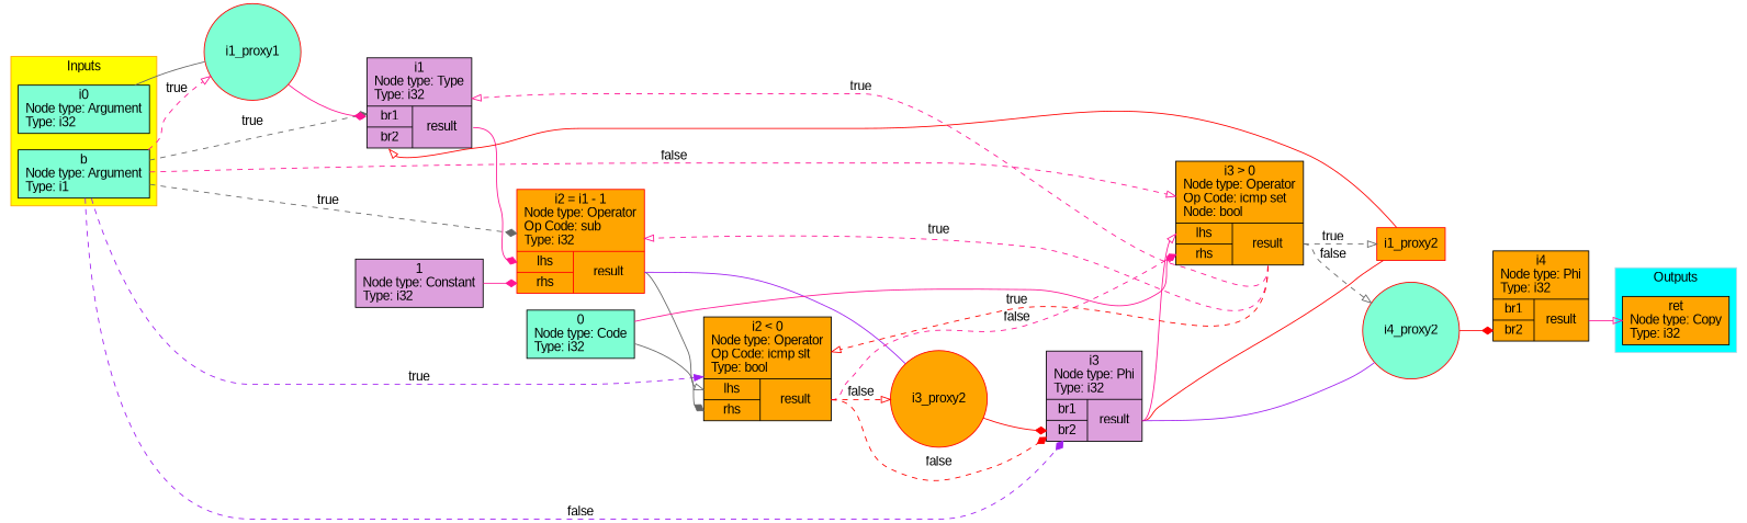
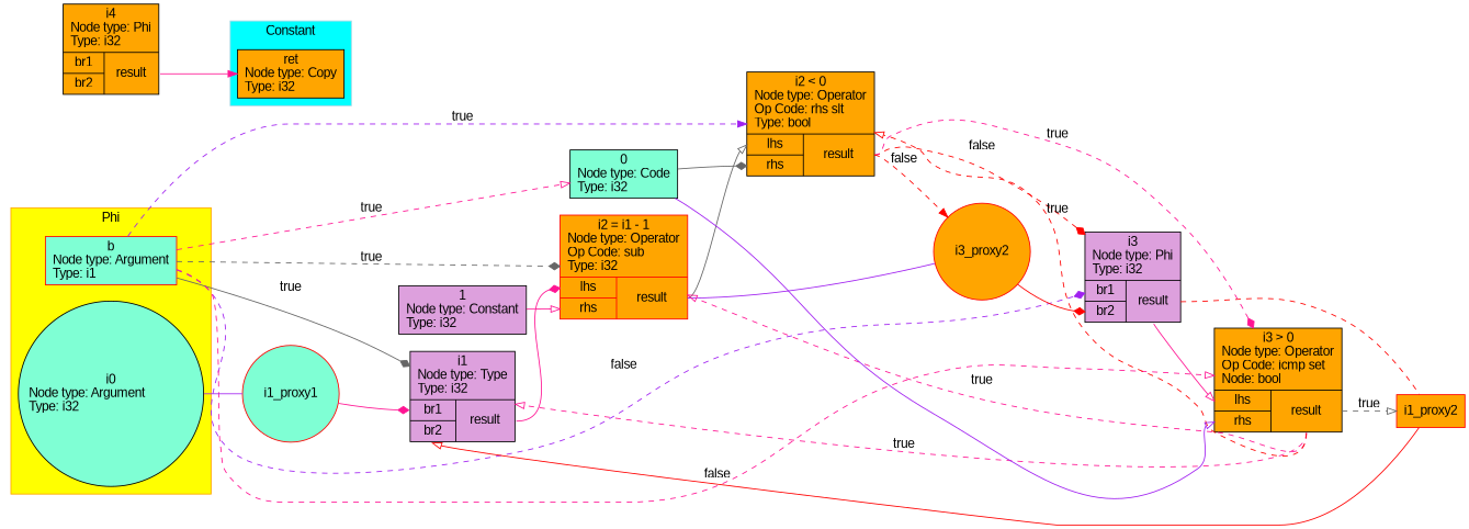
  digraph {
    fontname="Liberation Sans"
    rankdir=LR
    node [fillcolor=orange fontname="Liberation Sans" shape=box style=filled]
    edge [arrowhead=onormal color=deeppink fontname="Liberation Sans"]
-   n1 [fillcolor=aquamarine label="b\nNode type: Argument\lType: i1\l"]
-   n2 [fillcolor=aquamarine label="i0\nNode type: Argument\lType: i32\l"]
+   n1 [fillcolor=aquamarine label="b\nNode type: Argument\lType: i1\l" color=red]
+   n2 [fillcolor=aquamarine label="i0\nNode type: Argument\lType: i32\l" shape=circle]
    n3 [label="ret\nNode type: Copy\lType: i32\l"]
    n4 [fillcolor=plum label="i1\nNode type: Type\lType: i32\l|{{<i1_br1>br1|<i1_br2>br2}|<i1_result>result}" shape=record]
    n5 [fillcolor=plum label="i3\nNode type: Phi\lType: i32\l|{{<i3_br1>br1|<i3_br2>br2}|<i3_result>result}" shape=record]
    n6 [color=red label="i2 = i1 - 1\nNode type: Operator\lOp Code: sub\lType: i32\l|{{<i2_lhs>lhs|<i2_rhs>rhs}|<i2_result>result}" shape=record]
-   n7 [label="i2 \< 0\nNode type: Operator\lOp Code: icmp slt\lType: bool\l|{{<i2_icmp_lhs>lhs|<i2_icmp_rhs>rhs}|<i2_icmp_result>result}" shape=record]
+   n7 [label="i2 \< 0\nNode type: Operator\lOp Code: rhs slt\lType: bool\l|{{<i2_icmp_lhs>lhs|<i2_icmp_rhs>rhs}|<i2_icmp_result>result}" shape=record]
    n8 [label="i3 \> 0\nNode type: Operator\lOp Code: icmp set\lNode: bool\l|{{<i3_icmp_lhs>lhs|<i3_icmp_rhs>rhs}|<i3_icmp_result>result}" shape=record]
    i1_proxy1 [color=red fillcolor=aquamarine shape=circle width=0.05]
    i1_proxy2 [color=red width=0.05]
-   i4_proxy2 [color=red fillcolor=aquamarine shape=circle width=0.05]
    i3_proxy2 [color=red shape=circle width=0.05]
    n13 [fillcolor=plum label="1\nNode type: Constant\lType: i32\l"]
    n14 [fillcolor=aquamarine label="0\nNode type: Code\lType: i32\l"]
    n15 [label="i4\nNode type: Phi\lType: i32\l|{{<i4_br1>br1|<i4_br2>br2}|<i4_result>result}" shape=record]
    subgraph cluster_1 {
      color=orange
      fillcolor=yellow
-     label=Inputs
+     label=Phi
      style=filled
      n1
      n2
    }
    subgraph cluster_2 {
      color=lightblue
      fillcolor=cyan
-     label=Outputs
+     label=Constant
      style=filled
      n3
    }
-   n1 -> n4 [arrowhead=diamond color=gray40 label=true style=dashed]
+   n1 -> n4 [arrowhead=diamond color=gray40 label=true style=solid]
    n1 -> n5 [arrowhead=diamond color=purple label=false style=dashed]
    n1 -> n6 [arrowhead=diamond color=gray40 label=true style=dashed]
    n1 -> n7 [arrowhead=normal color=purple label=true style=dashed]
    n1 -> n8 [label=false style=dashed]
-   n1 -> i1_proxy1 [label=true style=dashed]
-   n2 -> i1_proxy1 [color=gray40 dir=none arrowhead=""]
+   n1 -> n14 [label=true style=dashed]
+   n2 -> i1_proxy1 [color=purple dir=none arrowhead=""]
    n4 -> n6 [arrowhead=diamond headport=i2_lhs tailport=i1_result]
    n5 -> n8 [headport=i3_icmp_lhs tailport=i3_result]
-   n5 -> i1_proxy2 [color=red dir=none tailport=i3_result arrowhead=""]
-   n5 -> i4_proxy2 [color=purple dir=none tailport=i3_result arrowhead=""]
+   n5 -> i1_proxy2 [color=red dir=none tailport=i3_result style=dashed arrowhead=""]
    n6 -> n7 [color=gray40 headport=i2_icmp_lhs tailport=i2_result]
    n6 -> i3_proxy2 [color=purple dir=none tailport=i2_result arrowhead=""]
    n7 -> n5 [arrowhead=diamond color=red label=false style=dashed tailport=i2_icmp_result]
-   n7 -> n8 [arrowhead=diamond label=false style=dashed tailport=i2_icmp_result]
-   n7 -> i3_proxy2 [color=red label=false style=dashed tailport=i2_icmp_result]
+   n7 -> n8 [arrowhead=diamond label=true style=dashed tailport=i2_icmp_result]
+   n7 -> i3_proxy2 [arrowhead=normal color=red label=false style=dashed tailport=i2_icmp_result]
    n8 -> n4 [label=true style=dashed tailport=i3_icmp_result]
    n8 -> n6 [label=true style=dashed tailport=i3_icmp_result]
    n8 -> n7 [color=red label=true style=dashed tailport=i3_icmp_result]
    n8 -> i1_proxy2 [color=gray40 label=true style=dashed tailport=i3_icmp_result]
-   n8 -> i4_proxy2 [color=gray40 label=false style=dashed tailport=i3_icmp_result]
    i1_proxy1 -> n4 [arrowhead=diamond headport=i1_br1]
    i1_proxy2 -> n4 [color=red headport=i1_br2]
-   i4_proxy2 -> n15 [arrowhead=diamond color=red headport=i4_br2]
    i3_proxy2 -> n5 [arrowhead=diamond color=red headport=i3_br2]
-   n13 -> n6 [arrowhead=diamond headport=i2_rhs]
+   n13 -> n6 [headport=i2_rhs]
    n14 -> n7 [arrowhead=diamond color=gray40 headport=i2_icmp_rhs]
-   n14 -> n8 [headport=i3_icmp_rhs]
-   n15 -> n3 [tailport=i4_result]
+   n14 -> n8 [color=purple headport=i3_icmp_rhs]
+   n15 -> n3 [arrowhead=normal tailport=i4_result]
  }
